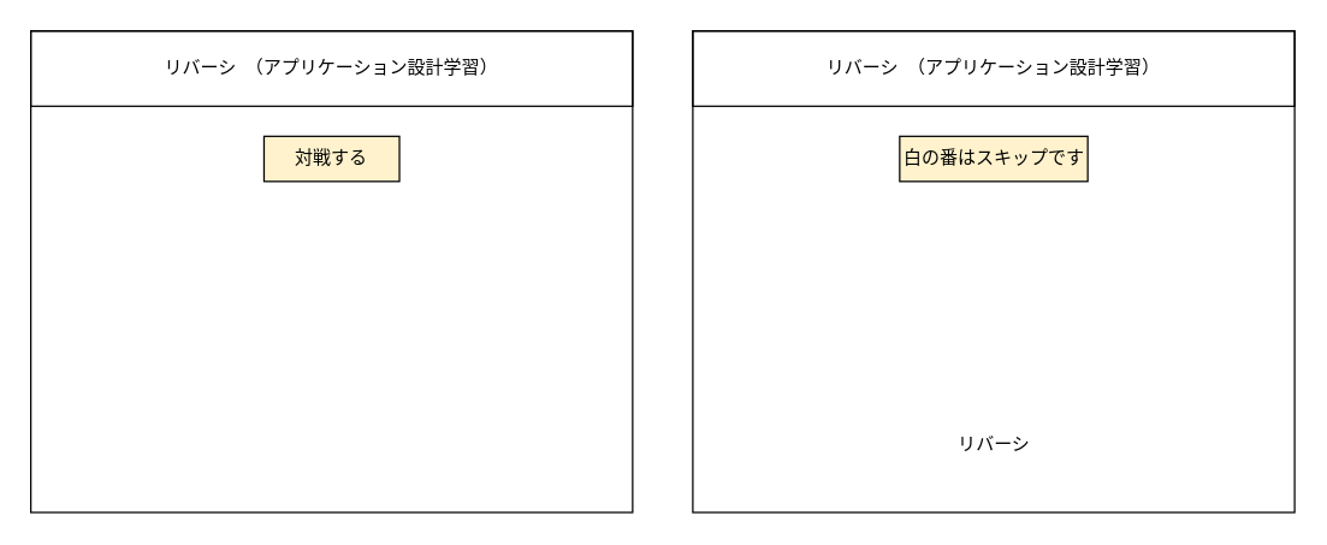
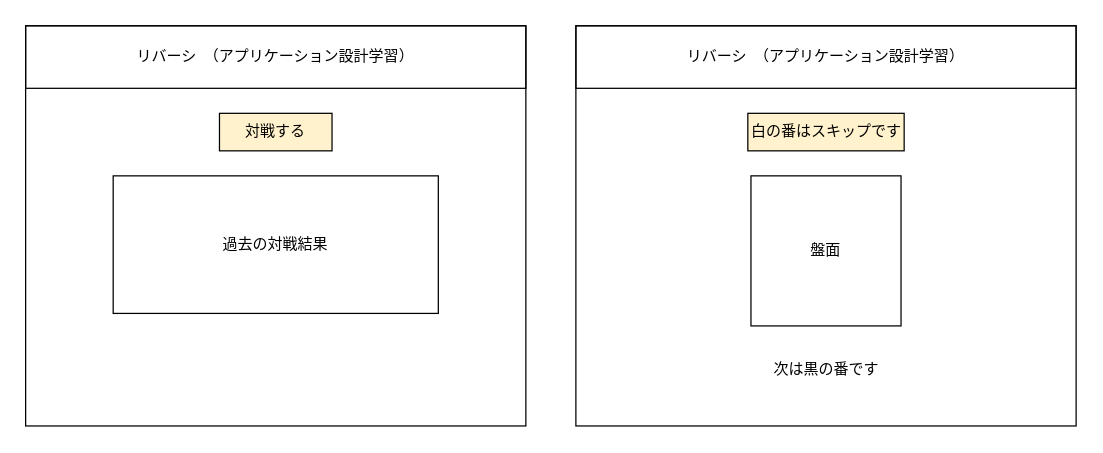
  <mxCell id="0" />
  <mxCell id="1" parent="0" />
  <mxCell id="2" value="" style="rounded=0;whiteSpace=wrap;html=1;fillColor=none;" vertex="1" parent="1"><mxGeometry x="20" y="20" width="400" height="320" as="geometry" /></mxCell>
  <mxCell id="3" value="リバーシ　（アプリケーション設計学習）" style="rounded=0;whiteSpace=wrap;html=1;fillColor=none;" vertex="1" parent="1"><mxGeometry x="20" y="20" width="400" height="50" as="geometry" /></mxCell>
+ <mxCell id="4" value="過去の対戦結果" style="rounded=0;whiteSpace=wrap;html=1;fillColor=none;" vertex="1" parent="1"><mxGeometry x="90" y="140" width="260" height="110" as="geometry" /></mxCell>
  <mxCell id="5" value="対戦する" style="html=1;whiteSpace=wrap;fillColor=#fff2cc;" vertex="1" parent="1"><mxGeometry x="175" y="90" width="90" height="30" as="geometry" /></mxCell>
  <mxCell id="6" value="" style="rounded=0;whiteSpace=wrap;html=1;fillColor=none;" vertex="1" parent="1"><mxGeometry x="460" y="20" width="400" height="320" as="geometry" /></mxCell>
  <mxCell id="7" value="リバーシ　（アプリケーション設計学習）" style="rounded=0;whiteSpace=wrap;html=1;fillColor=none;" vertex="1" parent="1"><mxGeometry x="460" y="20" width="400" height="50" as="geometry" /></mxCell>
+ <mxCell id="8" value="盤面" style="rounded=0;whiteSpace=wrap;html=1;fillColor=none;" vertex="1" parent="1"><mxGeometry x="600" y="140" width="120" height="120" as="geometry" /></mxCell>
  <mxCell id="9" value="白の番はスキップです" style="html=1;whiteSpace=wrap;fillColor=#fff2cc;" vertex="1" parent="1"><mxGeometry x="597.5" y="90" width="125" height="30" as="geometry" /></mxCell>
- <mxCell id="10" value="リバーシ" style="html=1;whiteSpace=wrap;strokeColor=none;fillColor=none;" vertex="1" parent="1"><mxGeometry x="597.5" y="280" width="125" height="30" as="geometry" /></mxCell>
+ <mxCell id="10" value="次は黒の番です" style="html=1;whiteSpace=wrap;strokeColor=none;fillColor=none;" vertex="1" parent="1"><mxGeometry x="597.5" y="280" width="125" height="30" as="geometry" /></mxCell>
